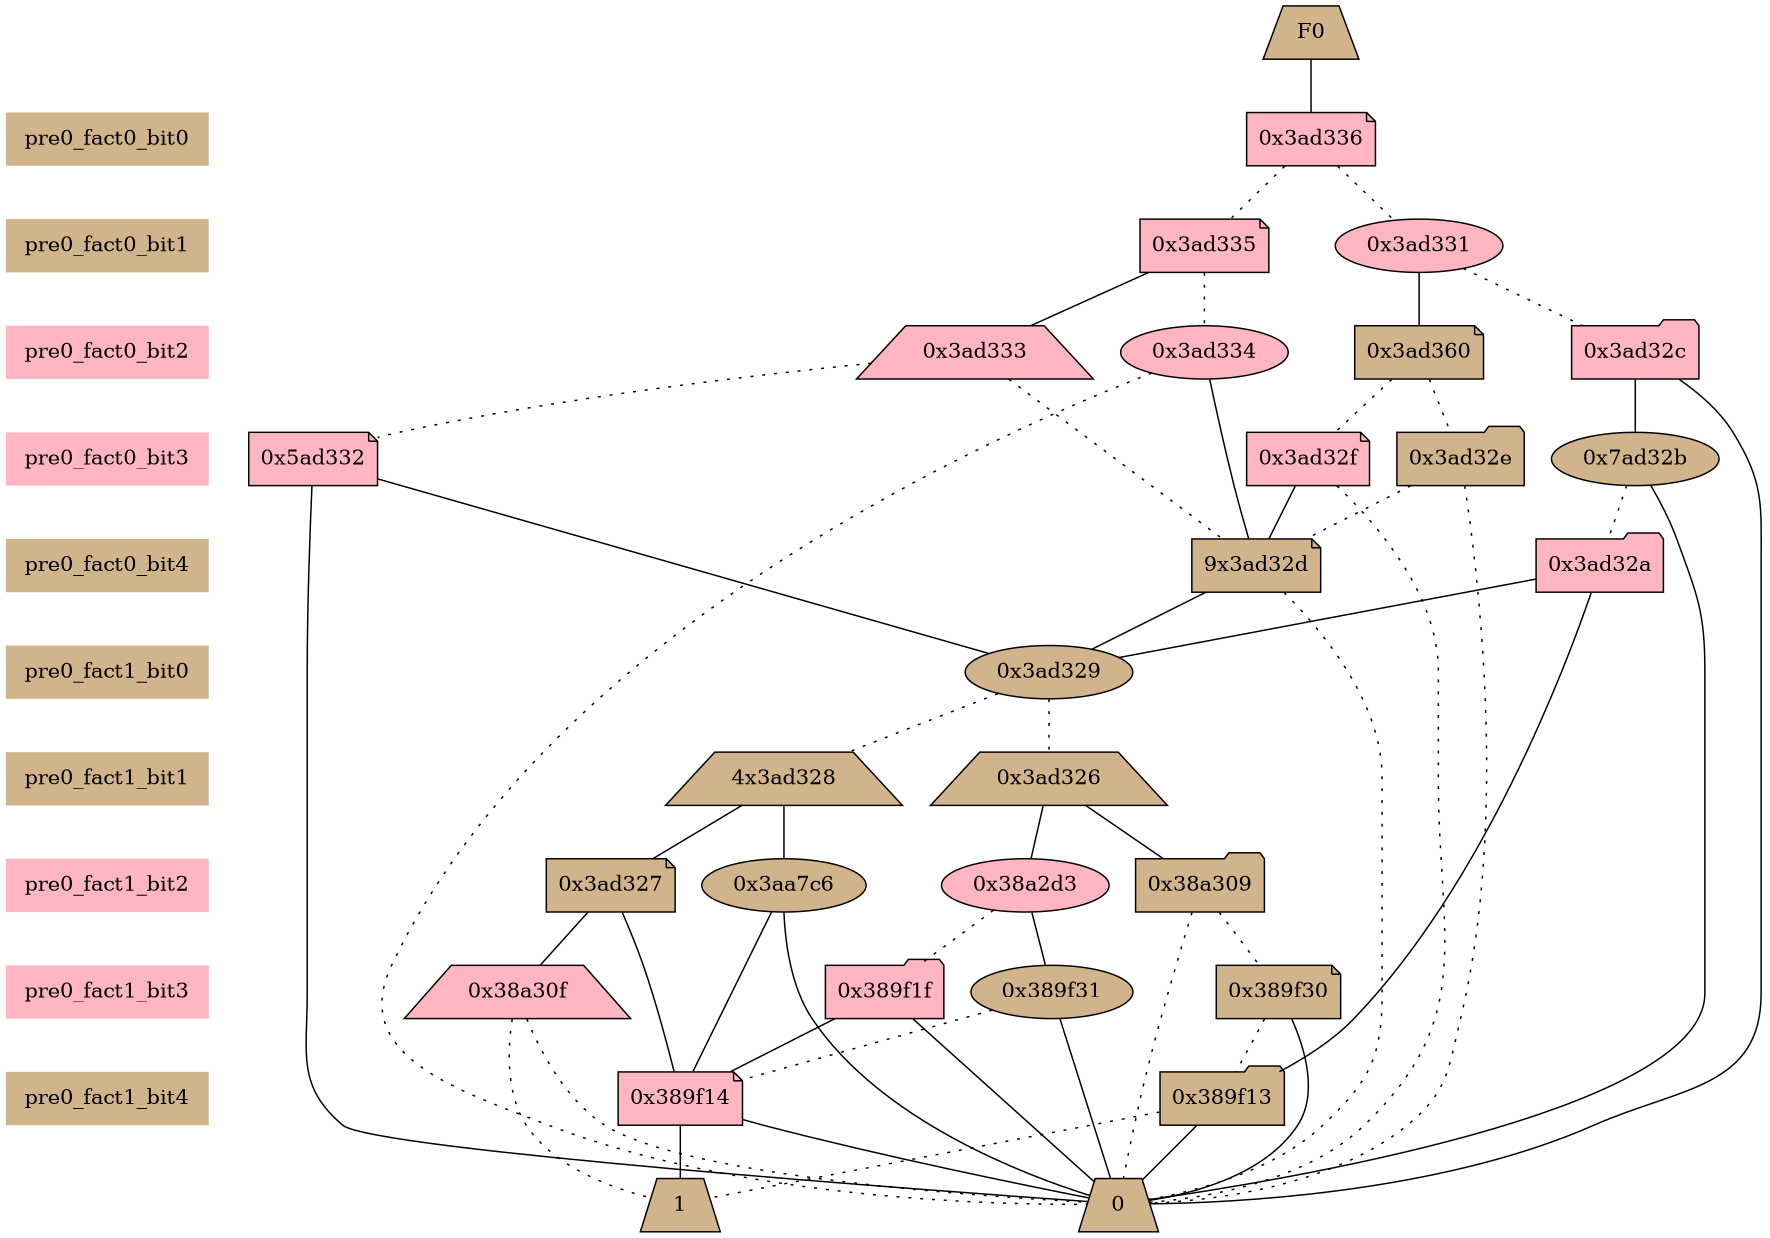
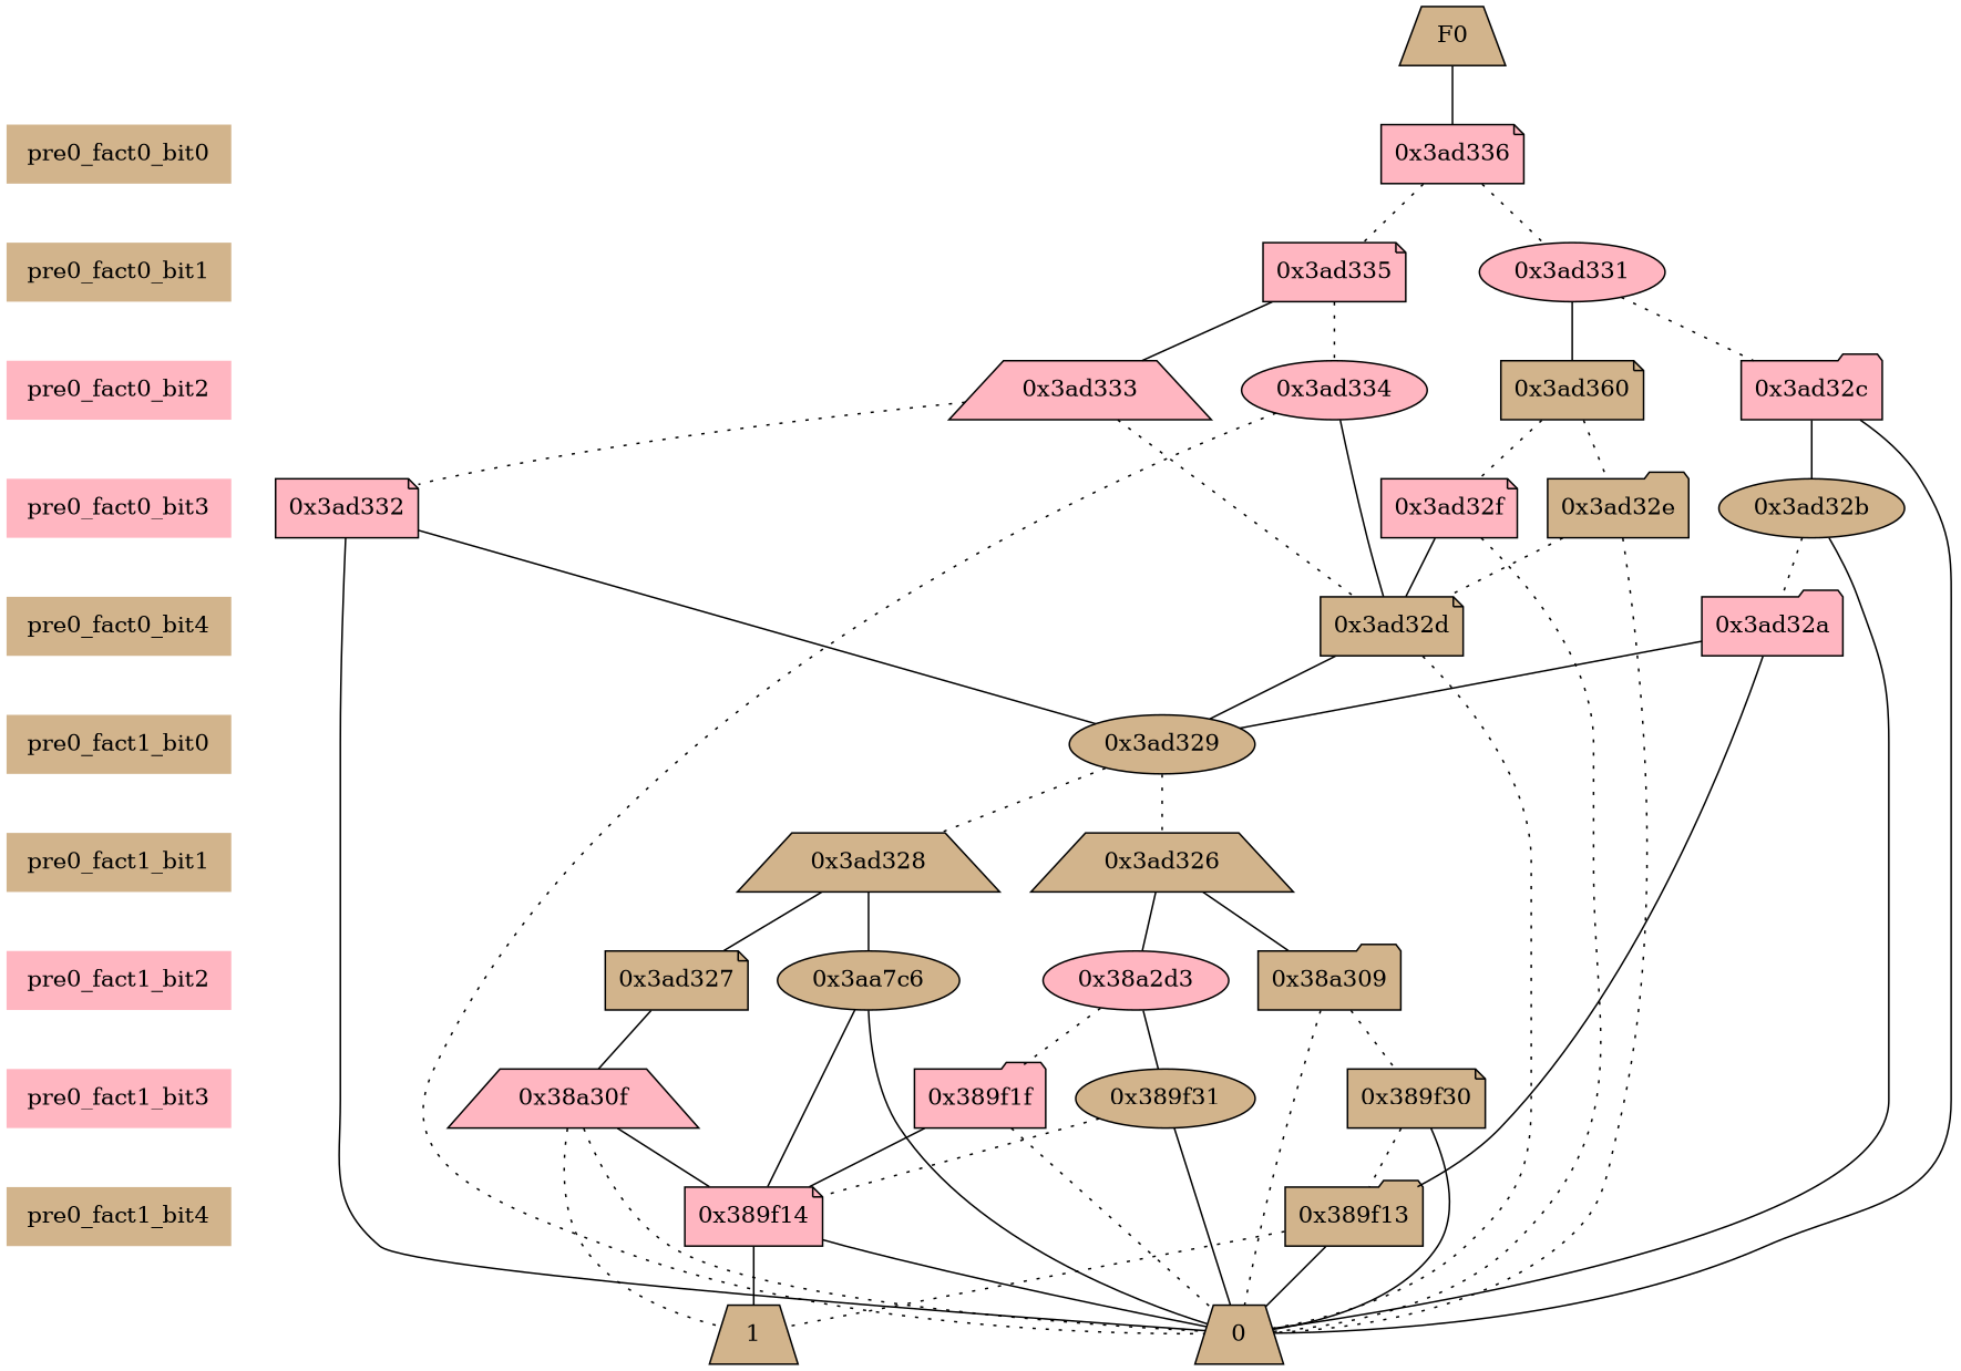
  digraph {
    node [shape=plaintext style=filled fillcolor=tan]
    edge [dir=none style=solid]
    "CONST NODES" [style=invis fillcolor=""]
    " pre0_fact0_bit0 "
    " pre0_fact0_bit1 "
    " pre0_fact0_bit2 " [fillcolor=lightpink]
    " pre0_fact0_bit3 " [fillcolor=lightpink]
    " pre0_fact0_bit4 "
    " pre0_fact1_bit0 "
    " pre0_fact1_bit1 "
    " pre0_fact1_bit2 " [fillcolor=lightpink]
    " pre0_fact1_bit3 " [fillcolor=lightpink]
    " pre0_fact1_bit4 "
    F0 [shape=trapezium]
    "0x3ad336" [fillcolor=lightpink shape=note]
    "0x3ad331" [fillcolor=lightpink shape=ellipse]
    "0x3ad335" [fillcolor=lightpink shape=note]
    "0x3ad32c" [fillcolor=lightpink shape=folder]
    n17 [label="0x3ad360" shape=note]
    "0x3ad334" [fillcolor=lightpink shape=ellipse]
    "0x3ad333" [fillcolor=lightpink shape=trapezium]
    "0x3ad32f" [fillcolor=lightpink shape=note]
    "0x3ad32e" [shape=folder]
-   "0x3ad332" [fillcolor=lightpink shape=note label="0x5ad332"]
-   "0x3ad32b" [shape=ellipse label="0x7ad32b"]
+   "0x3ad332" [fillcolor=lightpink shape=note]
+   "0x3ad32b" [shape=ellipse]
    "0x3ad32a" [fillcolor=lightpink shape=folder]
-   "0x3ad32d" [shape=note label="9x3ad32d"]
+   "0x3ad32d" [shape=note]
    "0x3ad329" [shape=ellipse]
-   "0x3ad328" [shape=trapezium label="4x3ad328"]
+   "0x3ad328" [shape=trapezium]
    "0x3ad326" [shape=trapezium]
    "0x38a309" [shape=folder]
    "0x3ad327" [shape=note]
    "0x38a2d3" [fillcolor=lightpink shape=ellipse]
    "0x3aa7c6" [shape=ellipse]
    "0x38a30f" [fillcolor=lightpink shape=trapezium]
    "0x389f30" [shape=note]
    "0x389f31" [shape=ellipse]
    "0x389f1f" [fillcolor=lightpink shape=folder]
    "0x389f14" [fillcolor=lightpink shape=note]
    "0x389f13" [shape=folder]
    n39 [label=0 shape=trapezium]
    n40 [label=1 shape=trapezium]
    subgraph sub_1 {
      "CONST NODES"
      " pre0_fact0_bit0 "
      " pre0_fact0_bit1 "
      " pre0_fact0_bit2 "
      " pre0_fact0_bit3 "
      " pre0_fact0_bit4 "
      " pre0_fact1_bit0 "
      " pre0_fact1_bit1 "
      " pre0_fact1_bit2 "
      " pre0_fact1_bit3 "
      " pre0_fact1_bit4 "
    }
    subgraph sub_2 {
      rank=same
      F0
    }
    subgraph sub_3 {
      rank=same
      " pre0_fact0_bit0 "
      "0x3ad336"
    }
    subgraph sub_4 {
      rank=same
      " pre0_fact0_bit1 "
      "0x3ad331"
      "0x3ad335"
    }
    subgraph sub_5 {
      rank=same
      " pre0_fact0_bit2 "
      "0x3ad32c"
      n17
      "0x3ad334"
      "0x3ad333"
    }
    subgraph sub_6 {
      rank=same
      " pre0_fact0_bit3 "
      "0x3ad32f"
      "0x3ad32e"
      "0x3ad332"
      "0x3ad32b"
    }
    subgraph sub_7 {
      rank=same
      " pre0_fact0_bit4 "
      "0x3ad32a"
      "0x3ad32d"
    }
    subgraph sub_8 {
      rank=same
      " pre0_fact1_bit0 "
      "0x3ad329"
    }
    subgraph sub_9 {
      rank=same
      " pre0_fact1_bit1 "
      "0x3ad328"
      "0x3ad326"
    }
    subgraph sub_10 {
      rank=same
      " pre0_fact1_bit2 "
      "0x38a309"
      "0x3ad327"
      "0x38a2d3"
      "0x3aa7c6"
    }
    subgraph sub_11 {
      rank=same
      " pre0_fact1_bit3 "
      "0x38a30f"
      "0x389f30"
      "0x389f31"
      "0x389f1f"
    }
    subgraph sub_12 {
      rank=same
      " pre0_fact1_bit4 "
      "0x389f14"
      "0x389f13"
    }
    subgraph sub_13 {
      rank=same
      "CONST NODES"
      subgraph sub_14 {
        rank=same
        n39
        n40
      }
    }
    " pre0_fact0_bit0 " -> " pre0_fact0_bit1 " [style=invis]
    " pre0_fact0_bit1 " -> " pre0_fact0_bit2 " [style=invis]
    " pre0_fact0_bit2 " -> " pre0_fact0_bit3 " [style=invis]
    " pre0_fact0_bit3 " -> " pre0_fact0_bit4 " [style=invis]
    " pre0_fact0_bit4 " -> " pre0_fact1_bit0 " [style=invis]
    " pre0_fact1_bit0 " -> " pre0_fact1_bit1 " [style=invis]
    " pre0_fact1_bit1 " -> " pre0_fact1_bit2 " [style=invis]
    " pre0_fact1_bit2 " -> " pre0_fact1_bit3 " [style=invis]
    " pre0_fact1_bit3 " -> " pre0_fact1_bit4 " [style=invis]
    " pre0_fact1_bit4 " -> "CONST NODES" [style=invis]
    F0 -> "0x3ad336"
    "0x3ad336" -> "0x3ad331" [style=dotted]
    "0x3ad336" -> "0x3ad335" [style=dotted]
    "0x3ad331" -> "0x3ad32c" [style=dotted]
    "0x3ad331" -> n17
    "0x3ad335" -> "0x3ad334" [style=dotted]
    "0x3ad335" -> "0x3ad333"
    "0x3ad32c" -> "0x3ad32b"
    "0x3ad32c" -> n39
    n17 -> "0x3ad32f" [style=dotted]
    n17 -> "0x3ad32e" [style=dotted]
    "0x3ad334" -> "0x3ad32d"
    "0x3ad334" -> n39 [style=dotted]
    "0x3ad333" -> "0x3ad332" [style=dotted]
    "0x3ad333" -> "0x3ad32d" [style=dotted]
    "0x3ad32f" -> "0x3ad32d"
    "0x3ad32f" -> n39 [style=dotted]
    "0x3ad32e" -> "0x3ad32d" [style=dotted]
    "0x3ad32e" -> n39 [style=dotted]
    "0x3ad332" -> "0x3ad329"
    "0x3ad332" -> n39
    "0x3ad32b" -> "0x3ad32a" [style=dotted]
    "0x3ad32b" -> n39
    "0x3ad32a" -> "0x3ad329"
    "0x3ad32a" -> "0x389f13"
    "0x3ad32d" -> "0x3ad329"
    "0x3ad32d" -> n39 [style=dotted]
    "0x3ad329" -> "0x3ad328" [style=dotted]
    "0x3ad329" -> "0x3ad326" [style=dotted]
    "0x3ad328" -> "0x3ad327"
    "0x3ad328" -> "0x3aa7c6"
    "0x3ad326" -> "0x38a309"
    "0x3ad326" -> "0x38a2d3"
    "0x38a309" -> "0x389f30" [style=dotted]
    "0x38a309" -> n39 [style=dotted]
    "0x3ad327" -> "0x38a30f"
-   "0x3ad327" -> "0x389f14"
+   "0x38a30f" -> "0x389f14"
    "0x38a2d3" -> "0x389f31"
    "0x38a2d3" -> "0x389f1f" [style=dotted]
    "0x3aa7c6" -> "0x389f14"
    "0x3aa7c6" -> n39
    "0x38a30f" -> n39 [style=dotted]
    "0x38a30f" -> n40 [style=dotted]
    "0x389f30" -> "0x389f13" [style=dotted]
    "0x389f30" -> n39
    "0x389f31" -> "0x389f14" [style=dotted]
    "0x389f31" -> n39
    "0x389f1f" -> "0x389f14"
-   "0x389f1f" -> n39
+   "0x389f1f" -> n39 [style=dotted]
    "0x389f14" -> n39
    "0x389f14" -> n40
    "0x389f13" -> n39
    "0x389f13" -> n40 [style=dotted]
  }
